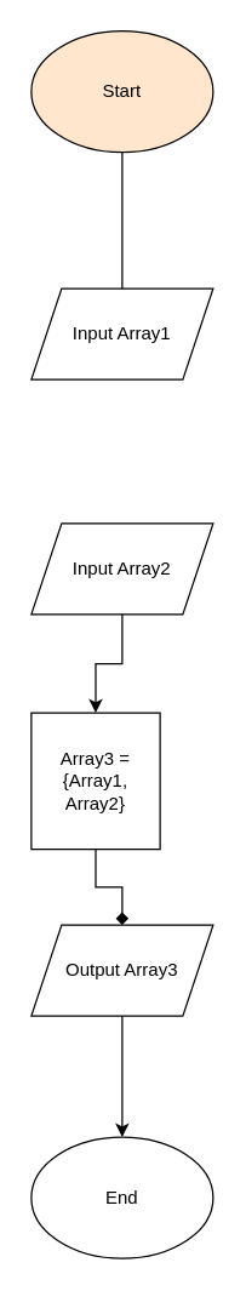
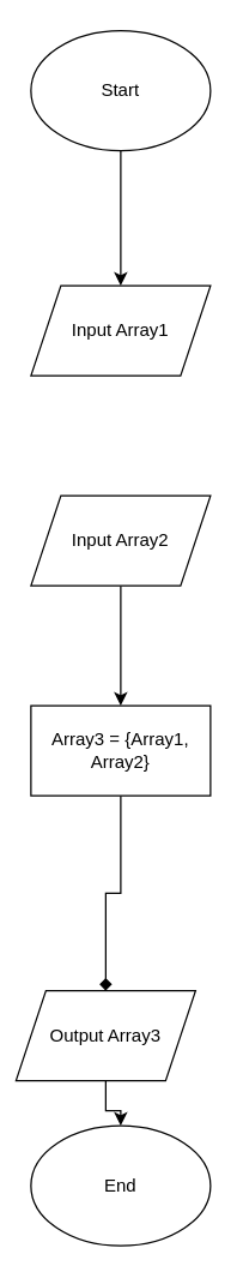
  <mxCell id="0" />
  <mxCell id="1" parent="0" />
- <mxCell id="2" value="" style="edgeStyle=orthogonalEdgeStyle;rounded=0;orthogonalLoop=1;jettySize=auto;html=1;endArrow=none;" edge="1" parent="1" source="3" target="4"><mxGeometry relative="1" as="geometry" /></mxCell>
- <mxCell id="3" value="Start" style="ellipse;whiteSpace=wrap;html=1;fillColor=#ffe6cc;" vertex="1" parent="1"><mxGeometry x="20" y="20" width="120" height="80" as="geometry" /></mxCell>
+ <mxCell id="2" value="" style="edgeStyle=orthogonalEdgeStyle;rounded=0;orthogonalLoop=1;jettySize=auto;html=1;" edge="1" parent="1" source="3" target="4"><mxGeometry relative="1" as="geometry" /></mxCell>
+ <mxCell id="3" value="Start" style="ellipse;whiteSpace=wrap;html=1;" vertex="1" parent="1"><mxGeometry x="20" y="20" width="120" height="80" as="geometry" /></mxCell>
  <mxCell id="4" value="Input Array1" style="shape=parallelogram;perimeter=parallelogramPerimeter;whiteSpace=wrap;html=1;fixedSize=1;" vertex="1" parent="1"><mxGeometry x="20" y="190" width="120" height="60" as="geometry" /></mxCell>
  <mxCell id="5" value="" style="edgeStyle=orthogonalEdgeStyle;rounded=0;orthogonalLoop=1;jettySize=auto;html=1;" edge="1" parent="1" source="6" target="8"><mxGeometry relative="1" as="geometry" /></mxCell>
- <mxCell id="6" value="Input Array2" style="shape=parallelogram;perimeter=parallelogramPerimeter;whiteSpace=wrap;html=1;fixedSize=1;" vertex="1" parent="1"><mxGeometry x="20" y="345" width="120" height="60" as="geometry" /></mxCell>
+ <mxCell id="6" value="Input Array2" style="shape=parallelogram;perimeter=parallelogramPerimeter;whiteSpace=wrap;html=1;fixedSize=1;" vertex="1" parent="1"><mxGeometry x="20" y="330" width="120" height="60" as="geometry" /></mxCell>
  <mxCell id="7" value="" style="edgeStyle=orthogonalEdgeStyle;rounded=0;orthogonalLoop=1;jettySize=auto;html=1;endArrow=diamond;" edge="1" parent="1" source="8" target="10"><mxGeometry relative="1" as="geometry" /></mxCell>
- <mxCell id="8" value="Array3 = {Array1, Array2}" style="whiteSpace=wrap;html=1;" vertex="1" parent="1"><mxGeometry x="20" y="470" width="85" height="90" as="geometry" /></mxCell>
+ <mxCell id="8" value="Array3 = {Array1, Array2}" style="whiteSpace=wrap;html=1;" vertex="1" parent="1"><mxGeometry x="20" y="470" width="120" height="60" as="geometry" /></mxCell>
  <mxCell id="9" value="" style="edgeStyle=orthogonalEdgeStyle;rounded=0;orthogonalLoop=1;jettySize=auto;html=1;" edge="1" parent="1" source="10" target="11"><mxGeometry relative="1" as="geometry" /></mxCell>
- <mxCell id="10" value="Output Array3" style="shape=parallelogram;perimeter=parallelogramPerimeter;whiteSpace=wrap;html=1;fixedSize=1;" vertex="1" parent="1"><mxGeometry x="20" y="610" width="120" height="60" as="geometry" /></mxCell>
+ <mxCell id="10" value="Output Array3" style="shape=parallelogram;perimeter=parallelogramPerimeter;whiteSpace=wrap;html=1;fixedSize=1;" vertex="1" parent="1"><mxGeometry x="10" y="660" width="120" height="60" as="geometry" /></mxCell>
  <mxCell id="11" value="End" style="ellipse;whiteSpace=wrap;html=1;" vertex="1" parent="1"><mxGeometry x="20" y="750" width="120" height="80" as="geometry" /></mxCell>
